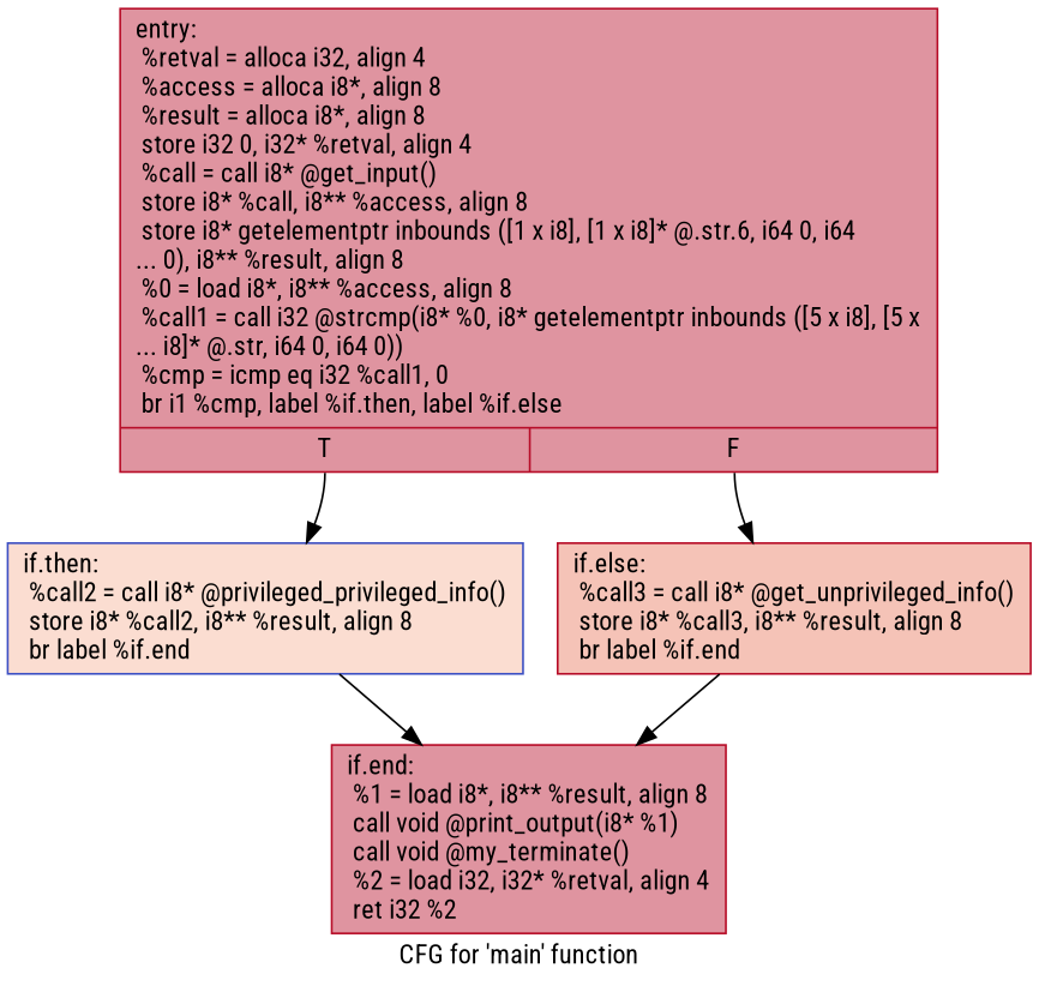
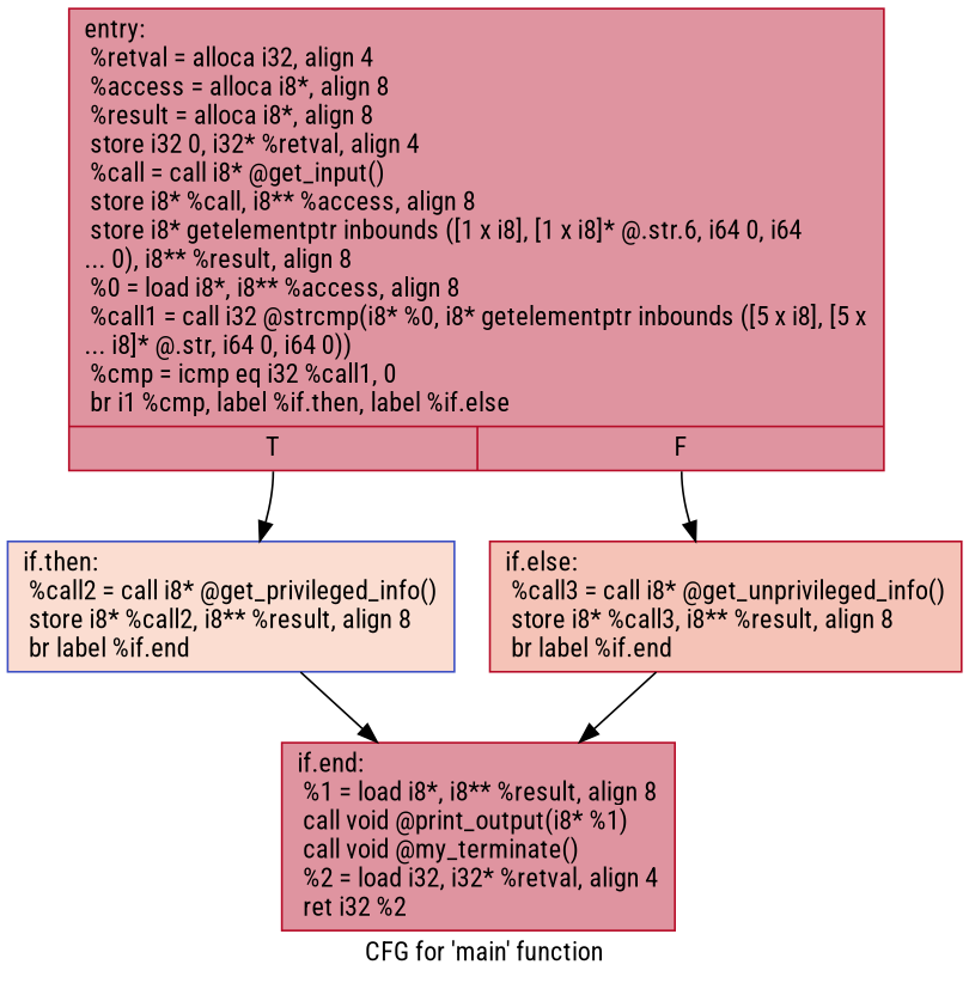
  digraph {
    label="CFG for 'main' function"
    fontname="Roboto Condensed"
    node [color="#b70d28ff" fillcolor="#b70d2870" shape=record style=filled fontname="Roboto Condensed"]
    edge [fontname="Roboto Condensed"]
    n1 [label="{entry:\l  %retval = alloca i32, align 4\l  %access = alloca i8*, align 8\l  %result = alloca i8*, align 8\l  store i32 0, i32* %retval, align 4\l  %call = call i8* @get_input()\l  store i8* %call, i8** %access, align 8\l  store i8* getelementptr inbounds ([1 x i8], [1 x i8]* @.str.6, i64 0, i64\l... 0), i8** %result, align 8\l  %0 = load i8*, i8** %access, align 8\l  %call1 = call i32 @strcmp(i8* %0, i8* getelementptr inbounds ([5 x i8], [5 x\l... i8]* @.str, i64 0, i64 0))\l  %cmp = icmp eq i32 %call1, 0\l  br i1 %cmp, label %if.then, label %if.else\l|{<s0>T|<s1>F}}"]
-   n2 [color="#3d50c3ff" fillcolor="#f7b39670" label="{if.then:                                          \l  %call2 = call i8* @privileged_privileged_info()\l  store i8* %call2, i8** %result, align 8\l  br label %if.end\l}"]
+   n2 [color="#3d50c3ff" fillcolor="#f7b39670" label="{if.then:                                          \l  %call2 = call i8* @get_privileged_info()\l  store i8* %call2, i8** %result, align 8\l  br label %if.end\l}"]
    n3 [fillcolor="#e8765c70" label="{if.else:                                          \l  %call3 = call i8* @get_unprivileged_info()\l  store i8* %call3, i8** %result, align 8\l  br label %if.end\l}"]
    n4 [label="{if.end:                                           \l  %1 = load i8*, i8** %result, align 8\l  call void @print_output(i8* %1)\l  call void @my_terminate()\l  %2 = load i32, i32* %retval, align 4\l  ret i32 %2\l}"]
    n1 -> n2 [tailport=s0]
    n1 -> n3 [tailport=s1]
    n2 -> n4
    n3 -> n4
  }
